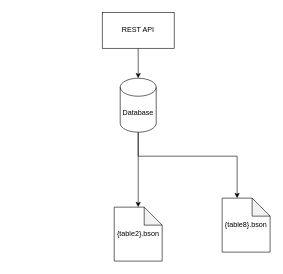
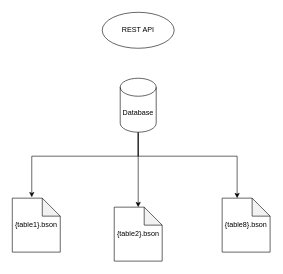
  <mxCell id="0" />
  <mxCell id="1" parent="0" />
- <mxCell id="2" style="edgeStyle=orthogonalEdgeStyle;rounded=0;orthogonalLoop=1;jettySize=auto;html=1;" edge="1" parent="1" source="3" target="7"><mxGeometry relative="1" as="geometry" /></mxCell>
- <mxCell id="3" value="REST API" style="rounded=0;whiteSpace=wrap;html=1;" vertex="1" parent="1"><mxGeometry x="170" y="20" width="120" height="60" as="geometry" /></mxCell>
+ <mxCell id="3" value="REST API" style="ellipse;whiteSpace=wrap;html=1;" vertex="1" parent="1"><mxGeometry x="170" y="20" width="120" height="60" as="geometry" /></mxCell>
  <mxCell id="4" style="edgeStyle=orthogonalEdgeStyle;rounded=0;orthogonalLoop=1;jettySize=auto;html=1;entryX=0;entryY=0;entryDx=25;entryDy=0;entryPerimeter=0;" edge="1" parent="1" source="7" target="10"><mxGeometry relative="1" as="geometry"><Array as="points"><mxPoint x="230" y="260" /><mxPoint x="395" y="260" /></Array></mxGeometry></mxCell>
  <mxCell id="5" style="edgeStyle=orthogonalEdgeStyle;rounded=0;orthogonalLoop=1;jettySize=auto;html=1;entryX=0.5;entryY=0;entryDx=0;entryDy=0;entryPerimeter=0;" edge="1" parent="1" source="7" target="9"><mxGeometry relative="1" as="geometry" /></mxCell>
+ <mxCell id="6" style="edgeStyle=orthogonalEdgeStyle;rounded=0;orthogonalLoop=1;jettySize=auto;html=1;entryX=0.406;entryY=-0.017;entryDx=0;entryDy=0;entryPerimeter=0;" edge="1" parent="1" source="7" target="8"><mxGeometry relative="1" as="geometry"><Array as="points"><mxPoint x="230" y="260" /><mxPoint x="52" y="260" /><mxPoint x="52" y="329" /></Array></mxGeometry></mxCell>
  <mxCell id="7" value="Database" style="shape=cylinder3;whiteSpace=wrap;html=1;boundedLbl=1;backgroundOutline=1;size=15;" vertex="1" parent="1"><mxGeometry x="200" y="130" width="60" height="90" as="geometry" /></mxCell>
+ <mxCell id="8" value="{table1}.bson" style="shape=note;whiteSpace=wrap;html=1;backgroundOutline=1;darkOpacity=0.05;" vertex="1" parent="1"><mxGeometry x="20" y="330" width="80" height="90" as="geometry" /></mxCell>
  <mxCell id="9" value="{table2}.bson" style="shape=note;whiteSpace=wrap;html=1;backgroundOutline=1;darkOpacity=0.05;" vertex="1" parent="1"><mxGeometry x="190" y="345" width="80" height="90" as="geometry" /></mxCell>
  <mxCell id="10" value="{table8}.bson" style="shape=note;whiteSpace=wrap;html=1;backgroundOutline=1;darkOpacity=0.05;" vertex="1" parent="1"><mxGeometry x="370" y="330" width="80" height="90" as="geometry" /></mxCell>
